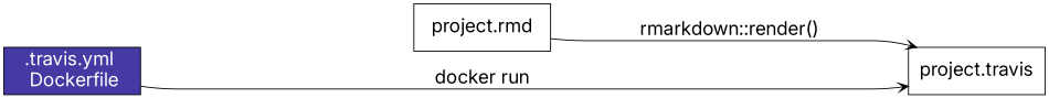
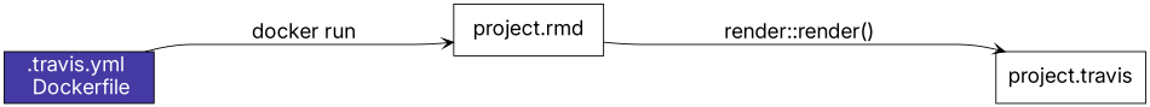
  digraph {
    fontname=Inter
    rankdir=LR
    node [color=black fixedsize=true fontname=Inter fontsize=20 shape=rectangle style=filled]
    edge [arrowhead=vee color=black fontname=Inter fontsize=20 minlen=5]
    n1 [height=0.7 label="project.rmd" style=solid width=2.0]
    n2 [fillcolor=white fontcolor=black height=0.7 label="project.travis" width=2.0]
    n3 [fillcolor="#453AA4" fontcolor=white height=0.7 label=".travis.yml \n Dockerfile" width=2.0]
-   n1 -> n2 [label="rmarkdown::render()" width=1]
-   n3 -> n2 [label="docker run"]
+   n1 -> n2 [label="render::render()" width=1]
+   n3 -> n1 [label="docker run"]
  }
